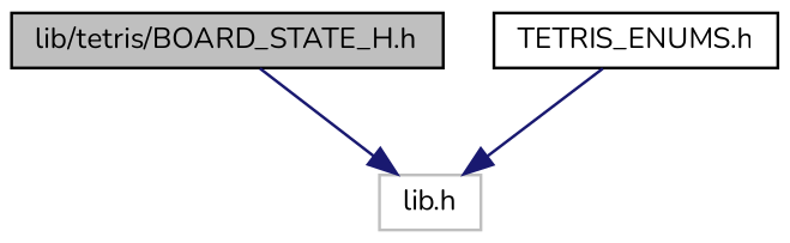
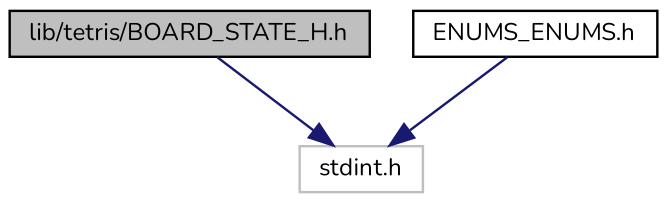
  digraph {
    fontname=Nunito
    node [color=black fillcolor=white fontname=Nunito fontsize=10 shape=record style=filled]
    edge [color=midnightblue fontname=Nunito fontsize=10 labelfontname=Helvetica labelfontsize=10 style=solid]
    n1 [fillcolor=grey75 fontcolor=black height=0.2 label="lib/tetris/BOARD_STATE_H.h" width=0.4]
-   n2 [color=grey75 height=0.2 label="lib.h" width=0.4]
-   n3 [height=0.2 label="TETRIS_ENUMS.h" width=0.4]
+   n2 [color=grey75 height=0.2 label="stdint.h" width=0.4]
+   n3 [height=0.2 label="ENUMS_ENUMS.h" width=0.4]
    n1 -> n2
    n3 -> n2
  }
